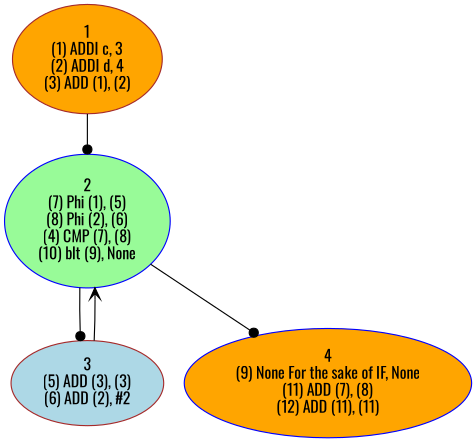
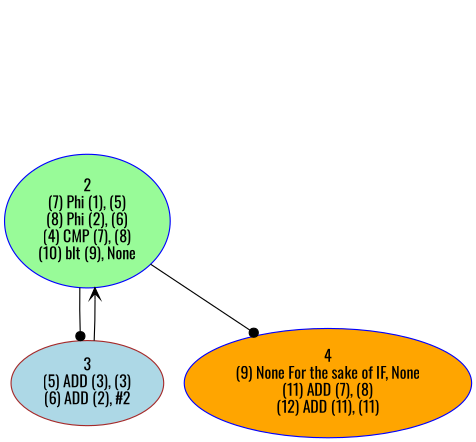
  strict digraph {
    fontname=Oswald
    node [style=filled fillcolor=orange color=brown fontname=Oswald]
    edge [arrowhead=dot fontname=Oswald]
-   n1 [label="1\n(1) ADDI c, 3\n(2) ADDI d, 4\n(3) ADD (1), (2)"]
    n2 [label="2\n(7) Phi (1), (5)\n(8) Phi (2), (6)\n(4) CMP (7), (8)\n(10) blt (9), None" fillcolor=palegreen color=blue]
    n3 [label="3\n(5) ADD (3), (3)\n(6) ADD (2), #2" fillcolor=lightblue]
    n4 [label="4\n(9) None For the sake of IF, None\n(11) ADD (7), (8)\n(12) ADD (11), (11)" color=blue]
-   n1 -> n2
    n2 -> n3
    n2 -> n4
    n3 -> n2 [arrowhead=vee]
  }
